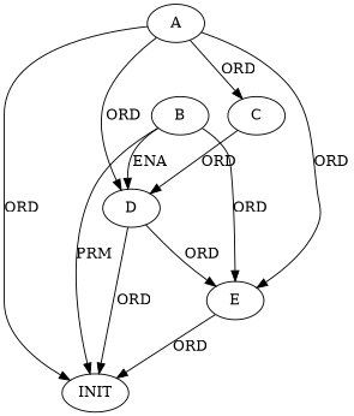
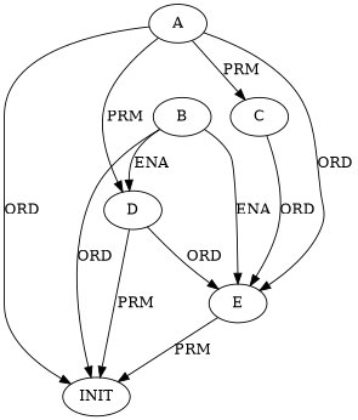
  digraph {
    A
    INIT
    D
    E
    C
    B
    A -> INIT [label=ORD]
-   A -> D [label=ORD]
+   A -> D [label=PRM]
    A -> E [label=ORD]
-   A -> C [label=ORD]
-   D -> INIT [label=ORD]
+   A -> C [label=PRM]
+   D -> INIT [label=PRM]
    D -> E [label=ORD]
-   E -> INIT [label=ORD]
-   C -> D [label=ORD]
-   B -> INIT [label=PRM]
+   E -> INIT [label=PRM]
+   C -> E [label=ORD]
+   B -> INIT [label=ORD]
    B -> D [label=ENA]
-   B -> E [label=ORD]
+   B -> E [label=ENA]
  }
